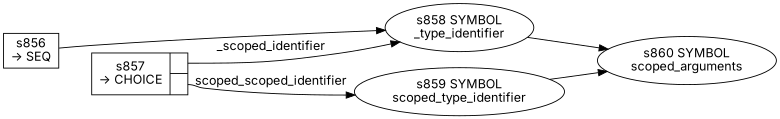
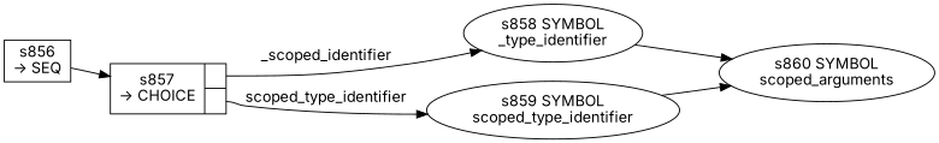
  digraph {
    fontname=Inter
    rankdir=LR
    node [fontname=Inter]
    edge [fontname=Inter]
    n1 [fixedsize=false label="s856\n&rarr; SEQ" peripheries=1 shape=record]
    n2 [fixedsize=false label="{s857\n&rarr; CHOICE|{<p0>|<p1>}}" peripheries=1 shape=record]
    n3 [label="s858 SYMBOL\n_type_identifier"]
    n4 [label="s859 SYMBOL\nscoped_type_identifier"]
    n5 [label="s860 SYMBOL\nscoped_arguments"]
-   n1 -> n3
+   n1 -> n2
    n2 -> n3 [label=_scoped_identifier tailport=p0]
-   n2 -> n4 [label=scoped_scoped_identifier tailport=p1]
+   n2 -> n4 [label=scoped_type_identifier tailport=p1]
    n3 -> n5
    n4 -> n5
  }
